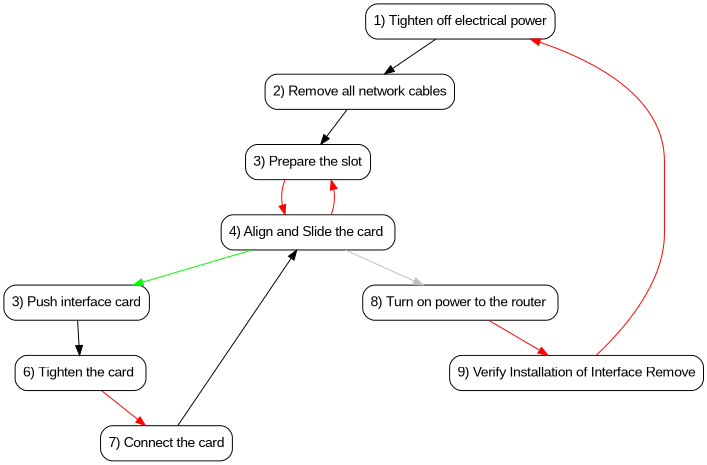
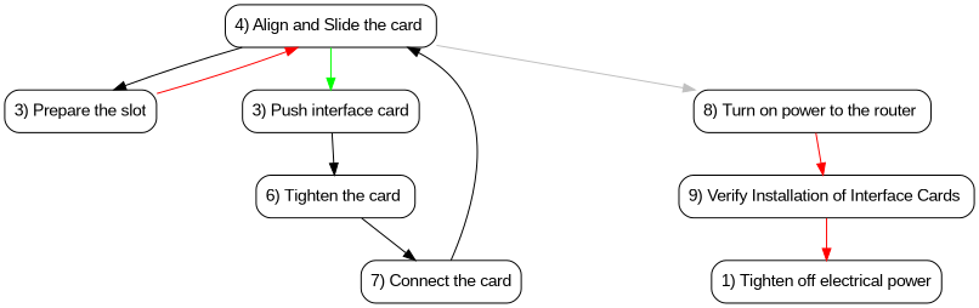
  digraph {
    nodesep=1
    rankdir=TB
    node [fontname=arial fontsize=14.0 shape=box style=rounded]
    edge [fontname=arial fontsize=12.0]
    n1 [label="1) Tighten off electrical power"]
-   n2 [label="2) Remove all network cables"]
    n3 [label="3) Prepare the slot"]
    n4 [label="4) Align and Slide the card "]
    n5 [label="3) Push interface card"]
    n6 [label="8) Turn on power to the router "]
    n7 [label="6) Tighten the card "]
-   n8 [label="9) Verify Installation of Interface Remove"]
+   n8 [label="9) Verify Installation of Interface Cards "]
    n9 [label="7) Connect the card"]
-   n1 -> n2
-   n2 -> n3
    n3 -> n4 [color=red]
-   n4 -> n3 [color=red]
+   n4 -> n3 [color=black]
    n4 -> n5 [color=green]
    n4 -> n6 [color=grey]
    n5 -> n7
    n6 -> n8 [color=red]
-   n7 -> n9 [color=red]
+   n7 -> n9
    n8 -> n1 [color=red]
    n9 -> n4
  }
